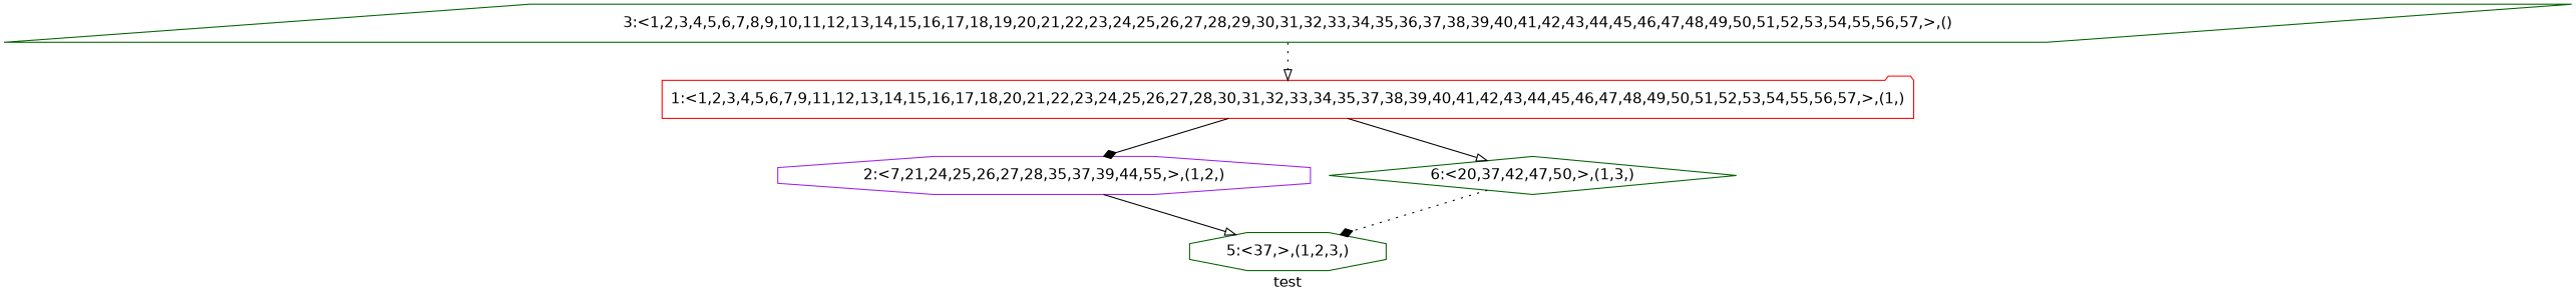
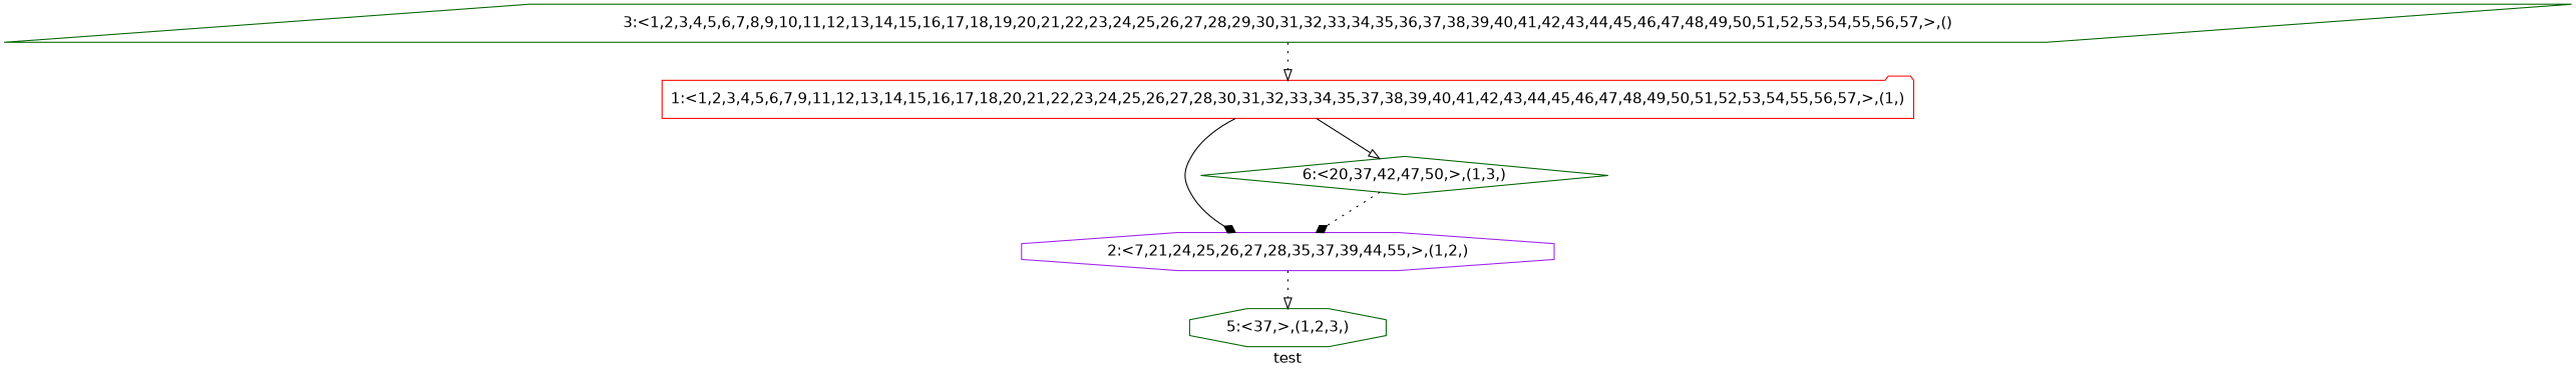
  digraph {
    fontname="DejaVu Sans"
    label=test
    node [color=darkgreen fontname="DejaVu Sans" shape=octagon]
    edge [arrowhead=onormal fontname="DejaVu Sans" style=solid]
    "1:<1,2,3,4,5,6,7,9,11,12,13,14,15,16,17,18,20,21,22,23,24,25,26,27,28,30,31,32,33,34,35,37,38,39,40,41,42,43,44,45,46,47,48,49,50,51,52,53,54,55,56,57,>,(1,)" [color=red shape=folder]
    "2:<7,21,24,25,26,27,28,35,37,39,44,55,>,(1,2,)" [color=purple]
    "6:<20,37,42,47,50,>,(1,3,)" [shape=diamond]
    "5:<37,>,(1,2,3,)"
    "3:<1,2,3,4,5,6,7,8,9,10,11,12,13,14,15,16,17,18,19,20,21,22,23,24,25,26,27,28,29,30,31,32,33,34,35,36,37,38,39,40,41,42,43,44,45,46,47,48,49,50,51,52,53,54,55,56,57,>,()" [shape=parallelogram]
    "1:<1,2,3,4,5,6,7,9,11,12,13,14,15,16,17,18,20,21,22,23,24,25,26,27,28,30,31,32,33,34,35,37,38,39,40,41,42,43,44,45,46,47,48,49,50,51,52,53,54,55,56,57,>,(1,)" -> "2:<7,21,24,25,26,27,28,35,37,39,44,55,>,(1,2,)" [arrowhead=diamond]
    "1:<1,2,3,4,5,6,7,9,11,12,13,14,15,16,17,18,20,21,22,23,24,25,26,27,28,30,31,32,33,34,35,37,38,39,40,41,42,43,44,45,46,47,48,49,50,51,52,53,54,55,56,57,>,(1,)" -> "6:<20,37,42,47,50,>,(1,3,)"
-   "2:<7,21,24,25,26,27,28,35,37,39,44,55,>,(1,2,)" -> "5:<37,>,(1,2,3,)"
-   "6:<20,37,42,47,50,>,(1,3,)" -> "5:<37,>,(1,2,3,)" [arrowhead=diamond style=dotted]
+   "2:<7,21,24,25,26,27,28,35,37,39,44,55,>,(1,2,)" -> "5:<37,>,(1,2,3,)" [style=dotted]
+   "6:<20,37,42,47,50,>,(1,3,)" -> "2:<7,21,24,25,26,27,28,35,37,39,44,55,>,(1,2,)" [arrowhead=diamond style=dotted]
    "3:<1,2,3,4,5,6,7,8,9,10,11,12,13,14,15,16,17,18,19,20,21,22,23,24,25,26,27,28,29,30,31,32,33,34,35,36,37,38,39,40,41,42,43,44,45,46,47,48,49,50,51,52,53,54,55,56,57,>,()" -> "1:<1,2,3,4,5,6,7,9,11,12,13,14,15,16,17,18,20,21,22,23,24,25,26,27,28,30,31,32,33,34,35,37,38,39,40,41,42,43,44,45,46,47,48,49,50,51,52,53,54,55,56,57,>,(1,)" [style=dotted]
  }
